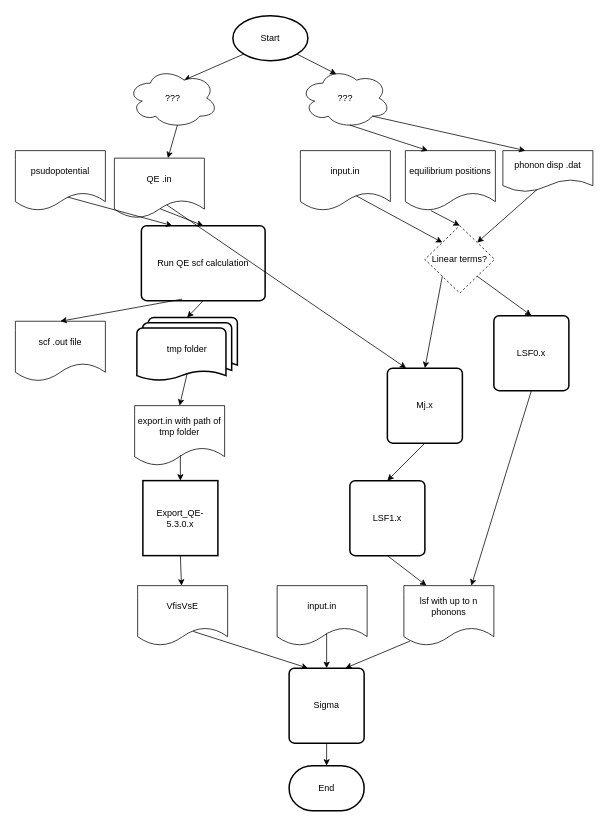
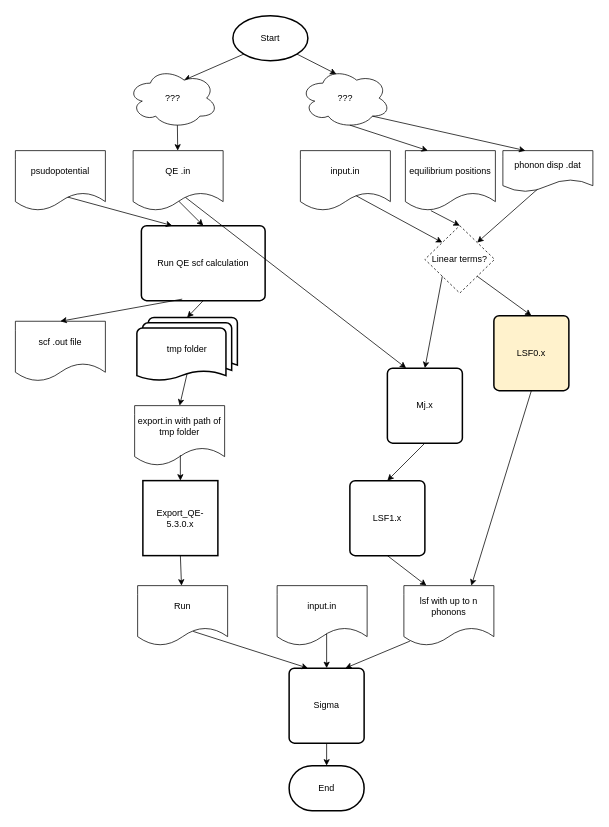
  <mxCell id="0" />
  <mxCell id="1" parent="0" />
  <mxCell id="2" value="Start" style="strokeWidth=2;html=1;shape=mxgraph.flowchart.start_1;whiteSpace=wrap;" vertex="1" parent="1"><mxGeometry x="310" y="20" width="100" height="60" as="geometry" /></mxCell>
  <mxCell id="3" value="Run QE scf calculation" style="rounded=1;whiteSpace=wrap;html=1;absoluteArcSize=1;arcSize=14;strokeWidth=2;" vertex="1" parent="1"><mxGeometry x="188" y="300" width="165" height="100" as="geometry" /></mxCell>
  <mxCell id="4" value="" style="endArrow=classic;html=1;exitX=0.145;exitY=0.855;exitDx=0;exitDy=0;exitPerimeter=0;entryX=0.625;entryY=0.2;entryDx=0;entryDy=0;entryPerimeter=0;" edge="1" parent="1" source="2" target="13"><mxGeometry width="50" height="50" relative="1" as="geometry"><mxPoint x="300" y="450" as="sourcePoint" /><mxPoint x="260" y="157" as="targetPoint" /></mxGeometry></mxCell>
  <mxCell id="5" value="scf .out file" style="shape=document;whiteSpace=wrap;html=1;boundedLbl=1;" vertex="1" parent="1"><mxGeometry x="20" y="427.5" width="120" height="80" as="geometry" /></mxCell>
  <mxCell id="6" value="" style="endArrow=classic;html=1;exitX=0.5;exitY=1;exitDx=0;exitDy=0;entryX=0.5;entryY=0;entryDx=0;entryDy=0;entryPerimeter=0;" edge="1" parent="1" source="3" target="7"><mxGeometry width="50" height="50" relative="1" as="geometry"><mxPoint x="130" y="600" as="sourcePoint" /><mxPoint x="370" y="440" as="targetPoint" /></mxGeometry></mxCell>
  <mxCell id="7" value="&lt;div&gt;tmp folder&lt;br&gt;&lt;/div&gt;" style="strokeWidth=2;html=1;shape=mxgraph.flowchart.multi-document;whiteSpace=wrap;" vertex="1" parent="1"><mxGeometry x="182" y="422.5" width="134" height="85" as="geometry" /></mxCell>
  <mxCell id="8" value="" style="endArrow=classic;html=1;entryX=0.5;entryY=0;entryDx=0;entryDy=0;exitX=0.33;exitY=0.98;exitDx=0;exitDy=0;exitPerimeter=0;" edge="1" parent="1" source="3" target="5"><mxGeometry width="50" height="50" relative="1" as="geometry"><mxPoint x="270" y="400" as="sourcePoint" /><mxPoint x="160" y="320" as="targetPoint" /></mxGeometry></mxCell>
  <mxCell id="9" value="export.in with path of tmp folder" style="shape=document;whiteSpace=wrap;html=1;boundedLbl=1;" vertex="1" parent="1"><mxGeometry x="179" y="540" width="120" height="80" as="geometry" /></mxCell>
  <mxCell id="10" value="" style="endArrow=classic;html=1;exitX=0.5;exitY=0.88;exitDx=0;exitDy=0;exitPerimeter=0;entryX=0.5;entryY=0;entryDx=0;entryDy=0;" edge="1" parent="1" source="7" target="9"><mxGeometry width="50" height="50" relative="1" as="geometry"><mxPoint x="320" y="550" as="sourcePoint" /><mxPoint x="210" y="590" as="targetPoint" /></mxGeometry></mxCell>
  <mxCell id="11" value="Export_QE-5.3.0.x" style="whiteSpace=wrap;html=1;absoluteArcSize=1;arcSize=14;strokeWidth=2;rounded=0;" vertex="1" parent="1"><mxGeometry x="190" y="640" width="100" height="100" as="geometry" /></mxCell>
  <mxCell id="12" value="???" style="ellipse;shape=cloud;whiteSpace=wrap;html=1;" vertex="1" parent="1"><mxGeometry x="400" y="90" width="120" height="80" as="geometry" /></mxCell>
  <mxCell id="13" value="???" style="ellipse;shape=cloud;whiteSpace=wrap;html=1;" vertex="1" parent="1"><mxGeometry x="170" y="90" width="120" height="80" as="geometry" /></mxCell>
- <mxCell id="14" value="&lt;div&gt;QE .in&lt;/div&gt;" style="shape=document;whiteSpace=wrap;html=1;boundedLbl=1;" vertex="1" parent="1"><mxGeometry x="152" y="210" width="120" height="80" as="geometry" /></mxCell>
+ <mxCell id="14" value="&lt;div&gt;QE .in&lt;/div&gt;" style="shape=document;whiteSpace=wrap;html=1;boundedLbl=1;" vertex="1" parent="1"><mxGeometry x="177" y="200" width="120" height="80" as="geometry" /></mxCell>
  <mxCell id="15" value="psudopotential" style="shape=document;whiteSpace=wrap;html=1;boundedLbl=1;" vertex="1" parent="1"><mxGeometry x="20" y="200" width="120" height="80" as="geometry" /></mxCell>
  <mxCell id="16" value="" style="endArrow=classic;html=1;exitX=0.55;exitY=0.95;exitDx=0;exitDy=0;exitPerimeter=0;" edge="1" parent="1" source="13" target="14"><mxGeometry width="50" height="50" relative="1" as="geometry"><mxPoint x="110" y="270" as="sourcePoint" /><mxPoint x="160" y="220" as="targetPoint" /></mxGeometry></mxCell>
  <mxCell id="17" value="" style="endArrow=classic;html=1;entryX=0.25;entryY=0;entryDx=0;entryDy=0;exitX=0.583;exitY=0.775;exitDx=0;exitDy=0;exitPerimeter=0;" edge="1" parent="1" source="15" target="3"><mxGeometry width="50" height="50" relative="1" as="geometry"><mxPoint x="208" y="350" as="sourcePoint" /><mxPoint x="180" y="420" as="targetPoint" /></mxGeometry></mxCell>
  <mxCell id="18" value="" style="endArrow=classic;html=1;exitX=0.508;exitY=0.844;exitDx=0;exitDy=0;exitPerimeter=0;entryX=0.5;entryY=0;entryDx=0;entryDy=0;" edge="1" parent="1" source="14" target="3"><mxGeometry width="50" height="50" relative="1" as="geometry"><mxPoint x="370" y="470" as="sourcePoint" /><mxPoint x="420" y="420" as="targetPoint" /></mxGeometry></mxCell>
  <mxCell id="19" value="equilibrium positions" style="shape=document;whiteSpace=wrap;html=1;boundedLbl=1;" vertex="1" parent="1"><mxGeometry x="540" y="200" width="120" height="80" as="geometry" /></mxCell>
  <mxCell id="20" value="phonon disp .dat" style="shape=document;whiteSpace=wrap;html=1;boundedLbl=1;" vertex="1" parent="1"><mxGeometry x="670" y="200" width="120" height="55" as="geometry" /></mxCell>
  <mxCell id="21" value="" style="endArrow=classic;html=1;exitX=0.8;exitY=0.8;exitDx=0;exitDy=0;exitPerimeter=0;entryX=0.25;entryY=0;entryDx=0;entryDy=0;" edge="1" parent="1" source="12" target="20"><mxGeometry width="50" height="50" relative="1" as="geometry"><mxPoint x="570" y="220" as="sourcePoint" /><mxPoint x="620" y="170" as="targetPoint" /></mxGeometry></mxCell>
  <mxCell id="22" value="" style="endArrow=classic;html=1;exitX=0.55;exitY=0.95;exitDx=0;exitDy=0;exitPerimeter=0;entryX=0.25;entryY=0;entryDx=0;entryDy=0;" edge="1" parent="1" source="12" target="19"><mxGeometry width="50" height="50" relative="1" as="geometry"><mxPoint x="330" y="260" as="sourcePoint" /><mxPoint x="380" y="210" as="targetPoint" /></mxGeometry></mxCell>
  <mxCell id="23" value="" style="endArrow=classic;html=1;exitX=0.855;exitY=0.855;exitDx=0;exitDy=0;exitPerimeter=0;entryX=0.4;entryY=0.1;entryDx=0;entryDy=0;entryPerimeter=0;" edge="1" parent="1" source="2" target="12"><mxGeometry width="50" height="50" relative="1" as="geometry"><mxPoint x="480" y="130" as="sourcePoint" /><mxPoint x="530" y="80" as="targetPoint" /></mxGeometry></mxCell>
  <mxCell id="24" value="Linear terms?" style="rhombus;whiteSpace=wrap;html=1;dashed=1;" vertex="1" parent="1"><mxGeometry x="566" y="300" width="93" height="90" as="geometry" /></mxCell>
  <mxCell id="25" value="" style="endArrow=classic;html=1;entryX=0.25;entryY=0;entryDx=0;entryDy=0;exitX=0.583;exitY=0.781;exitDx=0;exitDy=0;exitPerimeter=0;" edge="1" parent="1" source="14" target="28"><mxGeometry width="50" height="50" relative="1" as="geometry"><mxPoint x="371" y="350" as="sourcePoint" /><mxPoint x="490" y="460" as="targetPoint" /></mxGeometry></mxCell>
  <mxCell id="26" value="" style="endArrow=classic;html=1;entryX=0.5;entryY=0;entryDx=0;entryDy=0;exitX=0.283;exitY=1;exitDx=0;exitDy=0;exitPerimeter=0;" edge="1" parent="1" source="19" target="24"><mxGeometry width="50" height="50" relative="1" as="geometry"><mxPoint x="542" y="350" as="sourcePoint" /><mxPoint x="760" y="420" as="targetPoint" /></mxGeometry></mxCell>
  <mxCell id="27" value="" style="endArrow=classic;html=1;exitX=0.383;exitY=0.938;exitDx=0;exitDy=0;exitPerimeter=0;entryX=1;entryY=0;entryDx=0;entryDy=0;" edge="1" parent="1" source="20" target="24"><mxGeometry width="50" height="50" relative="1" as="geometry"><mxPoint x="730" y="510" as="sourcePoint" /><mxPoint x="780" y="460" as="targetPoint" /></mxGeometry></mxCell>
  <mxCell id="28" value="Mj.x" style="rounded=1;whiteSpace=wrap;html=1;absoluteArcSize=1;arcSize=14;strokeWidth=2;" vertex="1" parent="1"><mxGeometry x="516" y="490" width="100" height="100" as="geometry" /></mxCell>
- <mxCell id="29" value="LSF0.x" style="rounded=1;whiteSpace=wrap;html=1;absoluteArcSize=1;arcSize=14;strokeWidth=2;" vertex="1" parent="1"><mxGeometry x="658" y="420" width="100" height="100" as="geometry" /></mxCell>
+ <mxCell id="29" value="LSF0.x" style="rounded=1;whiteSpace=wrap;html=1;absoluteArcSize=1;arcSize=14;strokeWidth=2;fillColor=#fff2cc;" vertex="1" parent="1"><mxGeometry x="658" y="420" width="100" height="100" as="geometry" /></mxCell>
  <mxCell id="30" value="LSF1.x" style="rounded=1;whiteSpace=wrap;html=1;absoluteArcSize=1;arcSize=14;strokeWidth=2;" vertex="1" parent="1"><mxGeometry x="466" y="640" width="100" height="100" as="geometry" /></mxCell>
  <mxCell id="31" value="" style="endArrow=classic;html=1;exitX=0;exitY=1;exitDx=0;exitDy=0;entryX=0.5;entryY=0;entryDx=0;entryDy=0;" edge="1" parent="1" source="24" target="28"><mxGeometry width="50" height="50" relative="1" as="geometry"><mxPoint x="430" y="520" as="sourcePoint" /><mxPoint x="480" y="470" as="targetPoint" /></mxGeometry></mxCell>
  <mxCell id="32" value="" style="endArrow=classic;html=1;exitX=0.5;exitY=1;exitDx=0;exitDy=0;entryX=0.5;entryY=0;entryDx=0;entryDy=0;" edge="1" parent="1" source="28" target="30"><mxGeometry width="50" height="50" relative="1" as="geometry"><mxPoint x="380" y="670" as="sourcePoint" /><mxPoint x="430" y="620" as="targetPoint" /></mxGeometry></mxCell>
  <mxCell id="33" value="" style="endArrow=classic;html=1;exitX=1;exitY=1;exitDx=0;exitDy=0;entryX=0.5;entryY=0;entryDx=0;entryDy=0;" edge="1" parent="1" source="24" target="29"><mxGeometry width="50" height="50" relative="1" as="geometry"><mxPoint x="710" y="510" as="sourcePoint" /><mxPoint x="760" y="460" as="targetPoint" /></mxGeometry></mxCell>
  <mxCell id="34" value="input.in" style="shape=document;whiteSpace=wrap;html=1;boundedLbl=1;" vertex="1" parent="1"><mxGeometry x="400" y="200" width="120" height="80" as="geometry" /></mxCell>
  <mxCell id="35" value="" style="endArrow=classic;html=1;exitX=0.617;exitY=0.75;exitDx=0;exitDy=0;exitPerimeter=0;entryX=0;entryY=0;entryDx=0;entryDy=0;" edge="1" parent="1" source="34" target="24"><mxGeometry width="50" height="50" relative="1" as="geometry"><mxPoint x="390" y="520" as="sourcePoint" /><mxPoint x="440" y="470" as="targetPoint" /></mxGeometry></mxCell>
- <mxCell id="36" value="VfisVsE" style="shape=document;whiteSpace=wrap;html=1;boundedLbl=1;" vertex="1" parent="1"><mxGeometry x="183" y="780" width="120" height="80" as="geometry" /></mxCell>
+ <mxCell id="36" value="Run" style="shape=document;whiteSpace=wrap;html=1;boundedLbl=1;" vertex="1" parent="1"><mxGeometry x="183" y="780" width="120" height="80" as="geometry" /></mxCell>
  <mxCell id="37" value="lsf with up to n phonons" style="shape=document;whiteSpace=wrap;html=1;boundedLbl=1;" vertex="1" parent="1"><mxGeometry x="538" y="780" width="120" height="80" as="geometry" /></mxCell>
  <mxCell id="38" value="" style="endArrow=classic;html=1;exitX=0.5;exitY=1;exitDx=0;exitDy=0;" edge="1" parent="1" source="11" target="36"><mxGeometry width="50" height="50" relative="1" as="geometry"><mxPoint x="370" y="900" as="sourcePoint" /><mxPoint x="420" y="850" as="targetPoint" /></mxGeometry></mxCell>
  <mxCell id="39" value="" style="endArrow=classic;html=1;exitX=0.5;exitY=1;exitDx=0;exitDy=0;entryX=0.25;entryY=0;entryDx=0;entryDy=0;" edge="1" parent="1" source="30" target="37"><mxGeometry width="50" height="50" relative="1" as="geometry"><mxPoint x="600" y="850" as="sourcePoint" /><mxPoint x="650" y="800" as="targetPoint" /></mxGeometry></mxCell>
  <mxCell id="40" value="" style="endArrow=classic;html=1;exitX=0.5;exitY=1;exitDx=0;exitDy=0;entryX=0.75;entryY=0;entryDx=0;entryDy=0;" edge="1" parent="1" source="29" target="37"><mxGeometry width="50" height="50" relative="1" as="geometry"><mxPoint x="670" y="810" as="sourcePoint" /><mxPoint x="720" y="760" as="targetPoint" /></mxGeometry></mxCell>
  <mxCell id="41" value="input.in" style="shape=document;whiteSpace=wrap;html=1;boundedLbl=1;" vertex="1" parent="1"><mxGeometry x="369" y="780" width="120" height="80" as="geometry" /></mxCell>
  <mxCell id="42" value="Sigma" style="rounded=1;whiteSpace=wrap;html=1;absoluteArcSize=1;arcSize=14;strokeWidth=2;" vertex="1" parent="1"><mxGeometry x="385" y="890" width="100" height="100" as="geometry" /></mxCell>
  <mxCell id="43" value="" style="endArrow=classic;html=1;exitX=0.617;exitY=0.763;exitDx=0;exitDy=0;exitPerimeter=0;entryX=0.25;entryY=0;entryDx=0;entryDy=0;" edge="1" parent="1" source="36" target="42"><mxGeometry width="50" height="50" relative="1" as="geometry"><mxPoint x="280" y="1060" as="sourcePoint" /><mxPoint x="330" y="1010" as="targetPoint" /></mxGeometry></mxCell>
  <mxCell id="44" value="" style="endArrow=classic;html=1;exitX=0.55;exitY=0.8;exitDx=0;exitDy=0;exitPerimeter=0;entryX=0.5;entryY=0;entryDx=0;entryDy=0;" edge="1" parent="1" source="41" target="42"><mxGeometry width="50" height="50" relative="1" as="geometry"><mxPoint x="570" y="1070" as="sourcePoint" /><mxPoint x="620" y="1020" as="targetPoint" /></mxGeometry></mxCell>
  <mxCell id="45" value="" style="endArrow=classic;html=1;entryX=0.75;entryY=0;entryDx=0;entryDy=0;exitX=0.067;exitY=0.925;exitDx=0;exitDy=0;exitPerimeter=0;" edge="1" parent="1" source="37" target="42"><mxGeometry width="50" height="50" relative="1" as="geometry"><mxPoint x="547" y="990" as="sourcePoint" /><mxPoint x="650" y="1000" as="targetPoint" /></mxGeometry></mxCell>
  <mxCell id="46" value="" style="endArrow=classic;html=1;exitX=0.508;exitY=0.825;exitDx=0;exitDy=0;exitPerimeter=0;entryX=0.5;entryY=0;entryDx=0;entryDy=0;" edge="1" parent="1" source="9" target="11"><mxGeometry width="50" height="50" relative="1" as="geometry"><mxPoint x="240" y="717" as="sourcePoint" /><mxPoint x="290" y="760" as="targetPoint" /></mxGeometry></mxCell>
  <mxCell id="47" value="End" style="strokeWidth=2;html=1;shape=mxgraph.flowchart.terminator;whiteSpace=wrap;" vertex="1" parent="1"><mxGeometry x="385" y="1020" width="100" height="60" as="geometry" /></mxCell>
  <mxCell id="48" value="" style="endArrow=classic;html=1;exitX=0.5;exitY=1;exitDx=0;exitDy=0;entryX=0.5;entryY=0;entryDx=0;entryDy=0;entryPerimeter=0;" edge="1" parent="1" source="42" target="47"><mxGeometry width="50" height="50" relative="1" as="geometry"><mxPoint x="250" y="1050" as="sourcePoint" /><mxPoint x="300" y="1000" as="targetPoint" /></mxGeometry></mxCell>
